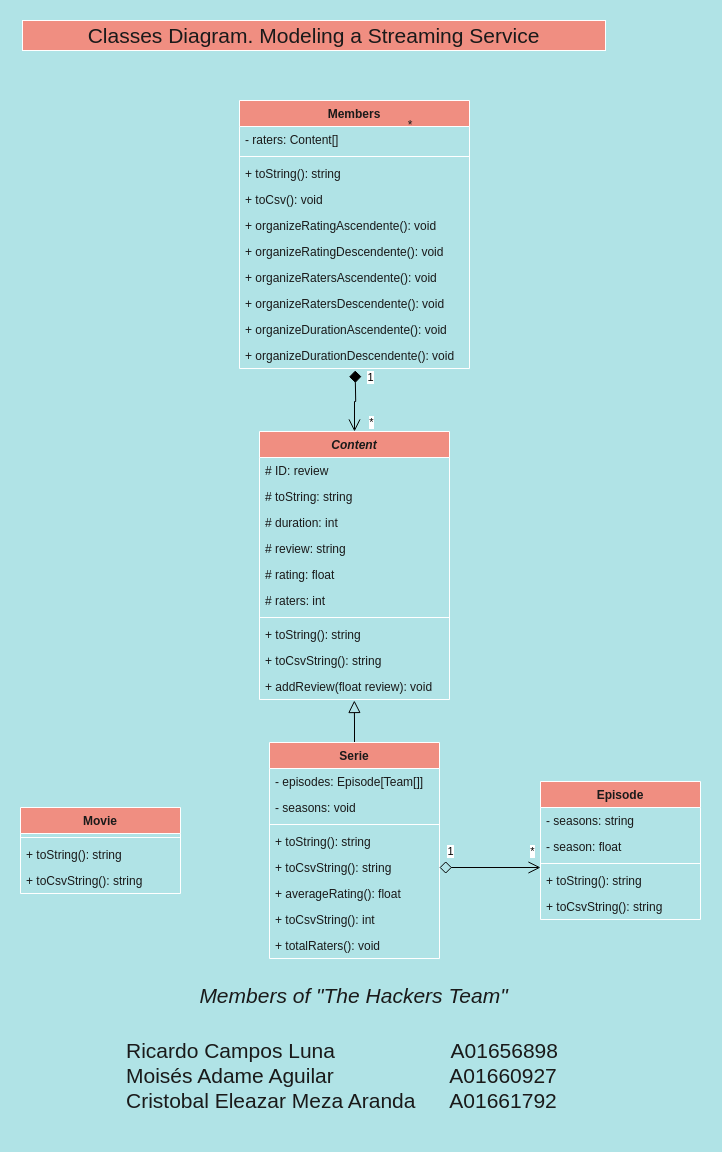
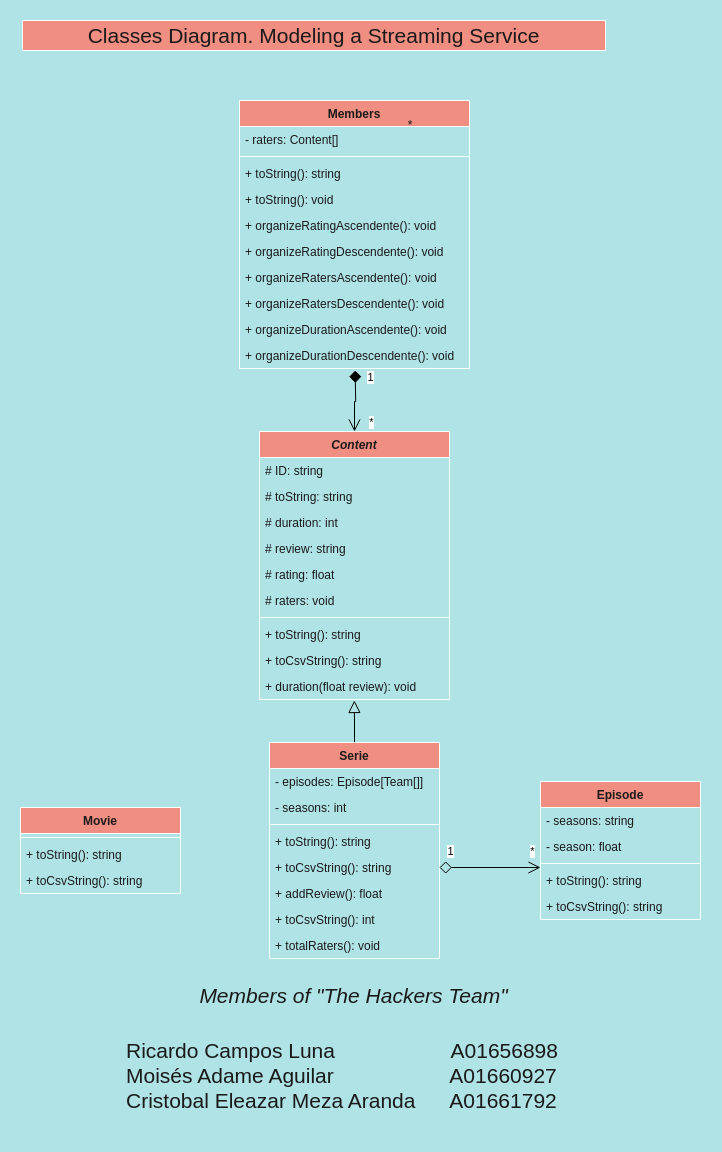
  <mxCell id="0" />
  <mxCell id="1" parent="0" />
  <mxCell id="2" style="edgeStyle=orthogonalEdgeStyle;rounded=0;orthogonalLoop=1;jettySize=auto;html=1;exitX=0.5;exitY=0;exitDx=0;exitDy=0;startArrow=open;startFill=0;endSize=10;startSize=10;endArrow=diamond;endFill=1;" edge="1" parent="1" source="5"><mxGeometry relative="1" as="geometry"><mxPoint x="354.667" y="370" as="targetPoint" /></mxGeometry></mxCell>
  <mxCell id="3" value="1" style="edgeLabel;html=1;align=center;verticalAlign=middle;resizable=0;points=[];" vertex="1" connectable="0" parent="2"><mxGeometry x="0.81" relative="1" as="geometry"><mxPoint x="15" as="offset" /></mxGeometry></mxCell>
  <mxCell id="4" value="*" style="edgeLabel;html=1;align=center;verticalAlign=middle;resizable=0;points=[];" vertex="1" connectable="0" parent="2"><mxGeometry x="-0.861" relative="1" as="geometry"><mxPoint x="16" y="-6" as="offset" /></mxGeometry></mxCell>
  <mxCell id="5" value="Content" style="swimlane;fontStyle=3;align=center;verticalAlign=top;childLayout=stackLayout;horizontal=1;startSize=26;horizontalStack=0;resizeParent=1;resizeLast=0;collapsible=1;marginBottom=0;rounded=0;shadow=0;strokeWidth=1;fillColor=#F08E81;strokeColor=#FFFFFF;fontColor=#1A1A1A;" parent="1" vertex="1"><mxGeometry x="259" y="431" width="190" height="268" as="geometry"><mxRectangle x="230" y="140" width="160" height="26" as="alternateBounds" /></mxGeometry></mxCell>
- <mxCell id="6" value="# ID: review" style="text;align=left;verticalAlign=top;spacingLeft=4;spacingRight=4;overflow=hidden;rotatable=0;points=[[0,0.5],[1,0.5]];portConstraint=eastwest;fontColor=#1A1A1A;" parent="5" vertex="1"><mxGeometry y="26" width="190" height="26" as="geometry" /></mxCell>
+ <mxCell id="6" value="# ID: string" style="text;align=left;verticalAlign=top;spacingLeft=4;spacingRight=4;overflow=hidden;rotatable=0;points=[[0,0.5],[1,0.5]];portConstraint=eastwest;fontColor=#1A1A1A;" parent="5" vertex="1"><mxGeometry y="26" width="190" height="26" as="geometry" /></mxCell>
  <mxCell id="7" value="# toString: string" style="text;align=left;verticalAlign=top;spacingLeft=4;spacingRight=4;overflow=hidden;rotatable=0;points=[[0,0.5],[1,0.5]];portConstraint=eastwest;rounded=0;shadow=0;html=0;fontColor=#1A1A1A;" parent="5" vertex="1"><mxGeometry y="52" width="190" height="26" as="geometry" /></mxCell>
  <mxCell id="8" value="# duration: int" style="text;align=left;verticalAlign=top;spacingLeft=4;spacingRight=4;overflow=hidden;rotatable=0;points=[[0,0.5],[1,0.5]];portConstraint=eastwest;rounded=0;shadow=0;html=0;fontColor=#1A1A1A;" parent="5" vertex="1"><mxGeometry y="78" width="190" height="26" as="geometry" /></mxCell>
  <mxCell id="9" value="# review: string" style="text;align=left;verticalAlign=top;spacingLeft=4;spacingRight=4;overflow=hidden;rotatable=0;points=[[0,0.5],[1,0.5]];portConstraint=eastwest;rounded=0;shadow=0;html=0;fontColor=#1A1A1A;" parent="5" vertex="1"><mxGeometry y="104" width="190" height="26" as="geometry" /></mxCell>
  <mxCell id="10" value="# rating: float" style="text;align=left;verticalAlign=top;spacingLeft=4;spacingRight=4;overflow=hidden;rotatable=0;points=[[0,0.5],[1,0.5]];portConstraint=eastwest;fontColor=#1A1A1A;" parent="5" vertex="1"><mxGeometry y="130" width="190" height="26" as="geometry" /></mxCell>
- <mxCell id="11" value="# raters: int" style="text;align=left;verticalAlign=top;spacingLeft=4;spacingRight=4;overflow=hidden;rotatable=0;points=[[0,0.5],[1,0.5]];portConstraint=eastwest;fontColor=#1A1A1A;" parent="5" vertex="1"><mxGeometry y="156" width="190" height="26" as="geometry" /></mxCell>
+ <mxCell id="11" value="# raters: void" style="text;align=left;verticalAlign=top;spacingLeft=4;spacingRight=4;overflow=hidden;rotatable=0;points=[[0,0.5],[1,0.5]];portConstraint=eastwest;fontColor=#1A1A1A;" parent="5" vertex="1"><mxGeometry y="156" width="190" height="26" as="geometry" /></mxCell>
  <mxCell id="12" value="" style="line;html=1;strokeWidth=1;align=left;verticalAlign=middle;spacingTop=-1;spacingLeft=3;spacingRight=3;rotatable=0;labelPosition=right;points=[];portConstraint=eastwest;labelBackgroundColor=#B0E3E6;fillColor=#F08E81;strokeColor=#FFFFFF;fontColor=#1A1A1A;" parent="5" vertex="1"><mxGeometry y="182" width="190" height="8" as="geometry" /></mxCell>
  <mxCell id="13" value="+ toString(): string" style="text;align=left;verticalAlign=top;spacingLeft=4;spacingRight=4;overflow=hidden;rotatable=0;points=[[0,0.5],[1,0.5]];portConstraint=eastwest;fontColor=#1A1A1A;" parent="5" vertex="1"><mxGeometry y="190" width="190" height="26" as="geometry" /></mxCell>
  <mxCell id="14" value="+ toCsvString(): string" style="text;align=left;verticalAlign=top;spacingLeft=4;spacingRight=4;overflow=hidden;rotatable=0;points=[[0,0.5],[1,0.5]];portConstraint=eastwest;fontColor=#1A1A1A;" parent="5" vertex="1"><mxGeometry y="216" width="190" height="26" as="geometry" /></mxCell>
- <mxCell id="15" value="+ addReview(float review): void" style="text;align=left;verticalAlign=top;spacingLeft=4;spacingRight=4;overflow=hidden;rotatable=0;points=[[0,0.5],[1,0.5]];portConstraint=eastwest;fontColor=#1A1A1A;" parent="5" vertex="1"><mxGeometry y="242" width="190" height="26" as="geometry" /></mxCell>
+ <mxCell id="15" value="+ duration(float review): void" style="text;align=left;verticalAlign=top;spacingLeft=4;spacingRight=4;overflow=hidden;rotatable=0;points=[[0,0.5],[1,0.5]];portConstraint=eastwest;fontColor=#1A1A1A;" parent="5" vertex="1"><mxGeometry y="242" width="190" height="26" as="geometry" /></mxCell>
  <mxCell id="16" value="Movie" style="swimlane;fontStyle=1;align=center;verticalAlign=top;childLayout=stackLayout;horizontal=1;startSize=26;horizontalStack=0;resizeParent=1;resizeLast=0;collapsible=1;marginBottom=0;rounded=0;shadow=0;strokeWidth=1;fillColor=#F08E81;strokeColor=#FFFFFF;fontColor=#1A1A1A;" parent="1" vertex="1"><mxGeometry x="20" y="807" width="160" height="86" as="geometry"><mxRectangle x="130" y="380" width="160" height="26" as="alternateBounds" /></mxGeometry></mxCell>
  <mxCell id="17" value="" style="line;html=1;strokeWidth=1;align=left;verticalAlign=middle;spacingTop=-1;spacingLeft=3;spacingRight=3;rotatable=0;labelPosition=right;points=[];portConstraint=eastwest;labelBackgroundColor=#B0E3E6;fillColor=#F08E81;strokeColor=#FFFFFF;fontColor=#1A1A1A;" parent="16" vertex="1"><mxGeometry y="26" width="160" height="8" as="geometry" /></mxCell>
  <mxCell id="18" value="+ toString(): string" style="text;align=left;verticalAlign=top;spacingLeft=4;spacingRight=4;overflow=hidden;rotatable=0;points=[[0,0.5],[1,0.5]];portConstraint=eastwest;fontColor=#1A1A1A;" parent="16" vertex="1"><mxGeometry y="34" width="160" height="26" as="geometry" /></mxCell>
  <mxCell id="19" value="+ toCsvString(): string" style="text;align=left;verticalAlign=top;spacingLeft=4;spacingRight=4;overflow=hidden;rotatable=0;points=[[0,0.5],[1,0.5]];portConstraint=eastwest;fontColor=#1A1A1A;" parent="16" vertex="1"><mxGeometry y="60" width="160" height="26" as="geometry" /></mxCell>
  <mxCell id="20" value="Episode" style="swimlane;fontStyle=1;align=center;verticalAlign=top;childLayout=stackLayout;horizontal=1;startSize=26;horizontalStack=0;resizeParent=1;resizeLast=0;collapsible=1;marginBottom=0;rounded=0;shadow=0;strokeWidth=1;fillColor=#F08E81;strokeColor=#FFFFFF;fontColor=#1A1A1A;" parent="1" vertex="1"><mxGeometry x="540" y="781" width="160" height="138" as="geometry"><mxRectangle x="340" y="380" width="170" height="26" as="alternateBounds" /></mxGeometry></mxCell>
  <mxCell id="21" value="- seasons: string" style="text;align=left;verticalAlign=top;spacingLeft=4;spacingRight=4;overflow=hidden;rotatable=0;points=[[0,0.5],[1,0.5]];portConstraint=eastwest;fontColor=#1A1A1A;" parent="20" vertex="1"><mxGeometry y="26" width="160" height="26" as="geometry" /></mxCell>
  <mxCell id="22" value="- season: float" style="text;align=left;verticalAlign=top;spacingLeft=4;spacingRight=4;overflow=hidden;rotatable=0;points=[[0,0.5],[1,0.5]];portConstraint=eastwest;fontColor=#1A1A1A;" parent="20" vertex="1"><mxGeometry y="52" width="160" height="26" as="geometry" /></mxCell>
  <mxCell id="23" value="" style="line;html=1;strokeWidth=1;align=left;verticalAlign=middle;spacingTop=-1;spacingLeft=3;spacingRight=3;rotatable=0;labelPosition=right;points=[];portConstraint=eastwest;labelBackgroundColor=#B0E3E6;fillColor=#F08E81;strokeColor=#FFFFFF;fontColor=#1A1A1A;" parent="20" vertex="1"><mxGeometry y="78" width="160" height="8" as="geometry" /></mxCell>
  <mxCell id="24" value="+ toString(): string" style="text;align=left;verticalAlign=top;spacingLeft=4;spacingRight=4;overflow=hidden;rotatable=0;points=[[0,0.5],[1,0.5]];portConstraint=eastwest;fontColor=#1A1A1A;" parent="20" vertex="1"><mxGeometry y="86" width="160" height="26" as="geometry" /></mxCell>
  <mxCell id="25" value="+ toCsvString(): string" style="text;align=left;verticalAlign=top;spacingLeft=4;spacingRight=4;overflow=hidden;rotatable=0;points=[[0,0.5],[1,0.5]];portConstraint=eastwest;fontColor=#1A1A1A;" parent="20" vertex="1"><mxGeometry y="112" width="160" height="26" as="geometry" /></mxCell>
  <mxCell id="26" value="&lt;font style=&quot;font-size: 21px;&quot;&gt;Classes Diagram. Modeling a Streaming Service&lt;/font&gt;" style="text;html=1;strokeColor=#FFFFFF;fillColor=#F08E81;align=center;verticalAlign=middle;whiteSpace=wrap;rounded=0;fontColor=#1A1A1A;" parent="1" vertex="1"><mxGeometry x="22" y="20" width="583" height="30" as="geometry" /></mxCell>
  <mxCell id="27" style="edgeStyle=orthogonalEdgeStyle;rounded=0;orthogonalLoop=1;jettySize=auto;html=1;exitX=0.5;exitY=0;exitDx=0;exitDy=0;startArrow=none;startFill=0;endArrow=block;endFill=0;startSize=10;endSize=10;" edge="1" parent="1" source="28"><mxGeometry relative="1" as="geometry"><mxPoint x="353.824" y="700" as="targetPoint" /></mxGeometry></mxCell>
  <mxCell id="28" value="Serie" style="swimlane;fontStyle=1;align=center;verticalAlign=top;childLayout=stackLayout;horizontal=1;startSize=26;horizontalStack=0;resizeParent=1;resizeParentMax=0;resizeLast=0;collapsible=1;marginBottom=0;fillColor=#F08E81;strokeColor=#FFFFFF;fontColor=#1A1A1A;" parent="1" vertex="1"><mxGeometry x="269" y="742" width="170" height="216" as="geometry" /></mxCell>
  <mxCell id="29" value="- episodes: Episode[Team[]]" style="text;strokeColor=none;fillColor=none;align=left;verticalAlign=top;spacingLeft=4;spacingRight=4;overflow=hidden;rotatable=0;points=[[0,0.5],[1,0.5]];portConstraint=eastwest;fontColor=#1A1A1A;" parent="28" vertex="1"><mxGeometry y="26" width="170" height="26" as="geometry" /></mxCell>
- <mxCell id="30" value="- seasons: void" style="text;strokeColor=none;fillColor=none;align=left;verticalAlign=top;spacingLeft=4;spacingRight=4;overflow=hidden;rotatable=0;points=[[0,0.5],[1,0.5]];portConstraint=eastwest;fontColor=#1A1A1A;" parent="28" vertex="1"><mxGeometry y="52" width="170" height="26" as="geometry" /></mxCell>
+ <mxCell id="30" value="- seasons: int" style="text;strokeColor=none;fillColor=none;align=left;verticalAlign=top;spacingLeft=4;spacingRight=4;overflow=hidden;rotatable=0;points=[[0,0.5],[1,0.5]];portConstraint=eastwest;fontColor=#1A1A1A;" parent="28" vertex="1"><mxGeometry y="52" width="170" height="26" as="geometry" /></mxCell>
  <mxCell id="31" value="" style="line;strokeWidth=1;fillColor=none;align=left;verticalAlign=middle;spacingTop=-1;spacingLeft=3;spacingRight=3;rotatable=0;labelPosition=right;points=[];portConstraint=eastwest;labelBackgroundColor=#B0E3E6;strokeColor=#FFFFFF;fontColor=#1A1A1A;" parent="28" vertex="1"><mxGeometry y="78" width="170" height="8" as="geometry" /></mxCell>
  <mxCell id="32" value="+ toString(): string" style="text;strokeColor=none;fillColor=none;align=left;verticalAlign=top;spacingLeft=4;spacingRight=4;overflow=hidden;rotatable=0;points=[[0,0.5],[1,0.5]];portConstraint=eastwest;fontColor=#1A1A1A;" parent="28" vertex="1"><mxGeometry y="86" width="170" height="26" as="geometry" /></mxCell>
  <mxCell id="33" value="+ toCsvString(): string" style="text;strokeColor=none;fillColor=none;align=left;verticalAlign=top;spacingLeft=4;spacingRight=4;overflow=hidden;rotatable=0;points=[[0,0.5],[1,0.5]];portConstraint=eastwest;fontColor=#1A1A1A;" parent="28" vertex="1"><mxGeometry y="112" width="170" height="26" as="geometry" /></mxCell>
- <mxCell id="34" value="+ averageRating(): float" style="text;strokeColor=none;fillColor=none;align=left;verticalAlign=top;spacingLeft=4;spacingRight=4;overflow=hidden;rotatable=0;points=[[0,0.5],[1,0.5]];portConstraint=eastwest;fontColor=#1A1A1A;" parent="28" vertex="1"><mxGeometry y="138" width="170" height="26" as="geometry" /></mxCell>
+ <mxCell id="34" value="+ addReview(): float" style="text;strokeColor=none;fillColor=none;align=left;verticalAlign=top;spacingLeft=4;spacingRight=4;overflow=hidden;rotatable=0;points=[[0,0.5],[1,0.5]];portConstraint=eastwest;fontColor=#1A1A1A;" parent="28" vertex="1"><mxGeometry y="138" width="170" height="26" as="geometry" /></mxCell>
  <mxCell id="35" value="+ toCsvString(): int" style="text;strokeColor=none;fillColor=none;align=left;verticalAlign=top;spacingLeft=4;spacingRight=4;overflow=hidden;rotatable=0;points=[[0,0.5],[1,0.5]];portConstraint=eastwest;fontColor=#1A1A1A;" parent="28" vertex="1"><mxGeometry y="164" width="170" height="26" as="geometry" /></mxCell>
  <mxCell id="36" value="+ totalRaters(): void" style="text;strokeColor=none;fillColor=none;align=left;verticalAlign=top;spacingLeft=4;spacingRight=4;overflow=hidden;rotatable=0;points=[[0,0.5],[1,0.5]];portConstraint=eastwest;fontColor=#1A1A1A;" parent="28" vertex="1"><mxGeometry y="190" width="170" height="26" as="geometry" /></mxCell>
  <mxCell id="37" value="Members" style="swimlane;fontStyle=1;align=center;verticalAlign=top;childLayout=stackLayout;horizontal=1;startSize=26;horizontalStack=0;resizeParent=1;resizeParentMax=0;resizeLast=0;collapsible=1;marginBottom=0;fillColor=#F08E81;strokeColor=#FFFFFF;fontColor=#1A1A1A;" parent="1" vertex="1"><mxGeometry x="239" y="100" width="230" height="268" as="geometry" /></mxCell>
  <mxCell id="38" value="- raters: Content[]" style="text;strokeColor=none;fillColor=none;align=left;verticalAlign=top;spacingLeft=4;spacingRight=4;overflow=hidden;rotatable=0;points=[[0,0.5],[1,0.5]];portConstraint=eastwest;fontColor=#1A1A1A;" parent="37" vertex="1"><mxGeometry y="26" width="230" height="26" as="geometry" /></mxCell>
  <mxCell id="39" value="" style="line;strokeWidth=1;fillColor=none;align=left;verticalAlign=middle;spacingTop=-1;spacingLeft=3;spacingRight=3;rotatable=0;labelPosition=right;points=[];portConstraint=eastwest;labelBackgroundColor=#B0E3E6;strokeColor=#FFFFFF;fontColor=#1A1A1A;" parent="37" vertex="1"><mxGeometry y="52" width="230" height="8" as="geometry" /></mxCell>
  <mxCell id="40" value="+ toString(): string" style="text;strokeColor=none;fillColor=none;align=left;verticalAlign=top;spacingLeft=4;spacingRight=4;overflow=hidden;rotatable=0;points=[[0,0.5],[1,0.5]];portConstraint=eastwest;fontColor=#1A1A1A;" parent="37" vertex="1"><mxGeometry y="60" width="230" height="26" as="geometry" /></mxCell>
- <mxCell id="41" value="+ toCsv(): void" style="text;strokeColor=none;fillColor=none;align=left;verticalAlign=top;spacingLeft=4;spacingRight=4;overflow=hidden;rotatable=0;points=[[0,0.5],[1,0.5]];portConstraint=eastwest;fontColor=#1A1A1A;" parent="37" vertex="1"><mxGeometry y="86" width="230" height="26" as="geometry" /></mxCell>
+ <mxCell id="41" value="+ toString(): void" style="text;strokeColor=none;fillColor=none;align=left;verticalAlign=top;spacingLeft=4;spacingRight=4;overflow=hidden;rotatable=0;points=[[0,0.5],[1,0.5]];portConstraint=eastwest;fontColor=#1A1A1A;" parent="37" vertex="1"><mxGeometry y="86" width="230" height="26" as="geometry" /></mxCell>
  <mxCell id="42" value="+ organizeRatingAscendente(): void" style="text;strokeColor=none;fillColor=none;align=left;verticalAlign=top;spacingLeft=4;spacingRight=4;overflow=hidden;rotatable=0;points=[[0,0.5],[1,0.5]];portConstraint=eastwest;fontColor=#1A1A1A;" parent="37" vertex="1"><mxGeometry y="112" width="230" height="26" as="geometry" /></mxCell>
  <mxCell id="43" value="+ organizeRatingDescendente(): void" style="text;strokeColor=none;fillColor=none;align=left;verticalAlign=top;spacingLeft=4;spacingRight=4;overflow=hidden;rotatable=0;points=[[0,0.5],[1,0.5]];portConstraint=eastwest;fontColor=#1A1A1A;" parent="37" vertex="1"><mxGeometry y="138" width="230" height="26" as="geometry" /></mxCell>
  <mxCell id="44" value="+ organizeRatersAscendente(): void" style="text;strokeColor=none;fillColor=none;align=left;verticalAlign=top;spacingLeft=4;spacingRight=4;overflow=hidden;rotatable=0;points=[[0,0.5],[1,0.5]];portConstraint=eastwest;fontColor=#1A1A1A;" parent="37" vertex="1"><mxGeometry y="164" width="230" height="26" as="geometry" /></mxCell>
  <mxCell id="45" value="+ organizeRatersDescendente(): void" style="text;strokeColor=none;fillColor=none;align=left;verticalAlign=top;spacingLeft=4;spacingRight=4;overflow=hidden;rotatable=0;points=[[0,0.5],[1,0.5]];portConstraint=eastwest;fontColor=#1A1A1A;" parent="37" vertex="1"><mxGeometry y="190" width="230" height="26" as="geometry" /></mxCell>
  <mxCell id="46" value="+ organizeDurationAscendente(): void" style="text;strokeColor=none;fillColor=none;align=left;verticalAlign=top;spacingLeft=4;spacingRight=4;overflow=hidden;rotatable=0;points=[[0,0.5],[1,0.5]];portConstraint=eastwest;fontColor=#1A1A1A;" parent="37" vertex="1"><mxGeometry y="216" width="230" height="26" as="geometry" /></mxCell>
  <mxCell id="47" value="+ organizeDurationDescendente(): void" style="text;strokeColor=none;fillColor=none;align=left;verticalAlign=top;spacingLeft=4;spacingRight=4;overflow=hidden;rotatable=0;points=[[0,0.5],[1,0.5]];portConstraint=eastwest;fontColor=#1A1A1A;" parent="37" vertex="1"><mxGeometry y="242" width="230" height="26" as="geometry" /></mxCell>
  <mxCell id="48" value="*" style="text;html=1;strokeColor=none;fillColor=none;align=center;verticalAlign=middle;whiteSpace=wrap;rounded=0;fontColor=#1A1A1A;" parent="1" vertex="1"><mxGeometry x="380" y="110" width="60" height="30" as="geometry" /></mxCell>
  <mxCell id="49" value="&lt;i&gt;Members of &quot;The Hackers Team&quot;&lt;/i&gt;" style="text;html=1;strokeColor=none;fillColor=none;align=center;verticalAlign=middle;whiteSpace=wrap;rounded=0;fontSize=21;fontColor=#1A1A1A;" parent="1" vertex="1"><mxGeometry x="133" y="980" width="441.14" height="30" as="geometry" /></mxCell>
  <mxCell id="50" value="Ricardo Campos Luna &amp;nbsp;&amp;nbsp;&lt;span style=&quot;white-space: pre;&quot;&gt; &lt;span style=&quot;white-space: pre;&quot;&gt; &lt;span style=&quot;white-space: pre;&quot;&gt;  &lt;/span&gt;&lt;span style=&quot;white-space: pre;&quot;&gt; &lt;/span&gt;&lt;/span&gt;&lt;/span&gt;&amp;nbsp; &amp;nbsp; &amp;nbsp; &amp;nbsp; &amp;nbsp; &amp;nbsp;&lt;span style=&quot;white-space: pre;&quot;&gt; &lt;/span&gt;A01656898&lt;br&gt;Moisés Adame Aguilar&lt;span style=&quot;white-space: pre;&quot;&gt; &lt;span style=&quot;white-space: pre;&quot;&gt; &lt;span style=&quot;white-space: pre;&quot;&gt; &lt;/span&gt;&lt;/span&gt;&lt;/span&gt; &lt;span style=&quot;white-space: pre;&quot;&gt; &lt;span style=&quot;white-space: pre;&quot;&gt;               &lt;/span&gt;&lt;/span&gt;A01660927&lt;br&gt;Cristobal Eleazar Meza Aranda &lt;span style=&quot;white-space: pre;&quot;&gt;     &lt;/span&gt;A01661792&amp;nbsp;" style="text;html=1;strokeColor=none;fillColor=none;align=left;verticalAlign=middle;whiteSpace=wrap;rounded=0;fontSize=21;fontColor=#1A1A1A;" parent="1" vertex="1"><mxGeometry x="124" y="1020" width="460" height="110" as="geometry" /></mxCell>
  <mxCell id="51" style="edgeStyle=orthogonalEdgeStyle;rounded=0;orthogonalLoop=1;jettySize=auto;html=1;exitX=1;exitY=0.5;exitDx=0;exitDy=0;startArrow=diamond;startFill=0;endArrow=open;endFill=0;startSize=10;endSize=10;" edge="1" parent="1" source="33"><mxGeometry relative="1" as="geometry"><mxPoint x="540" y="867" as="targetPoint" /></mxGeometry></mxCell>
  <mxCell id="52" value="1" style="edgeLabel;html=1;align=center;verticalAlign=middle;resizable=0;points=[];" vertex="1" connectable="0" parent="51"><mxGeometry x="-0.844" y="-2" relative="1" as="geometry"><mxPoint x="2" y="-19" as="offset" /></mxGeometry></mxCell>
  <mxCell id="53" value="*" style="edgeLabel;html=1;align=center;verticalAlign=middle;resizable=0;points=[];" vertex="1" connectable="0" parent="51"><mxGeometry x="0.825" y="-8" relative="1" as="geometry"><mxPoint y="-25" as="offset" /></mxGeometry></mxCell>
